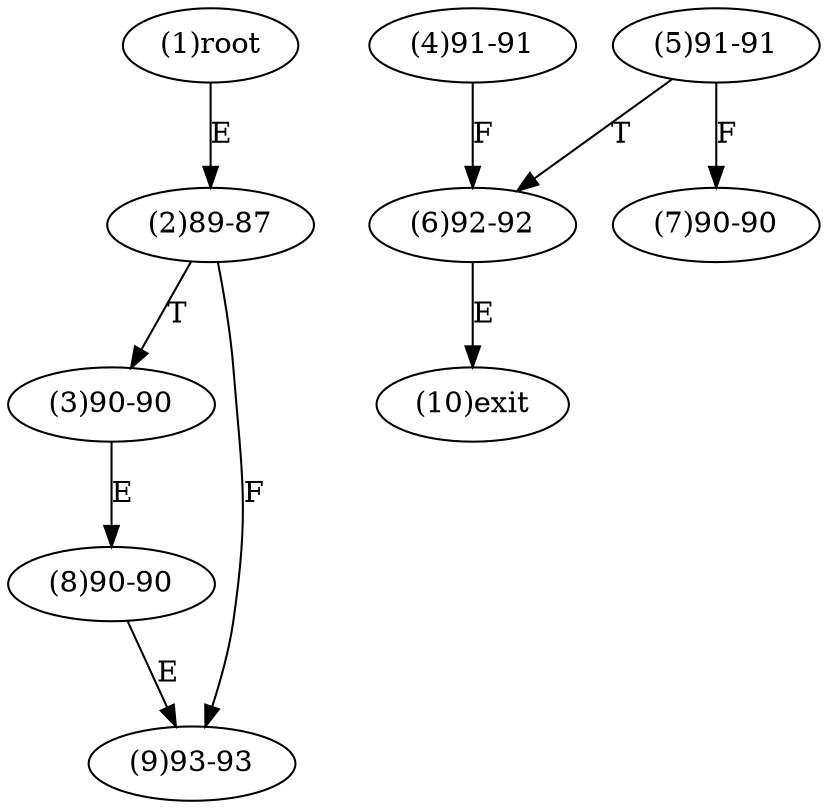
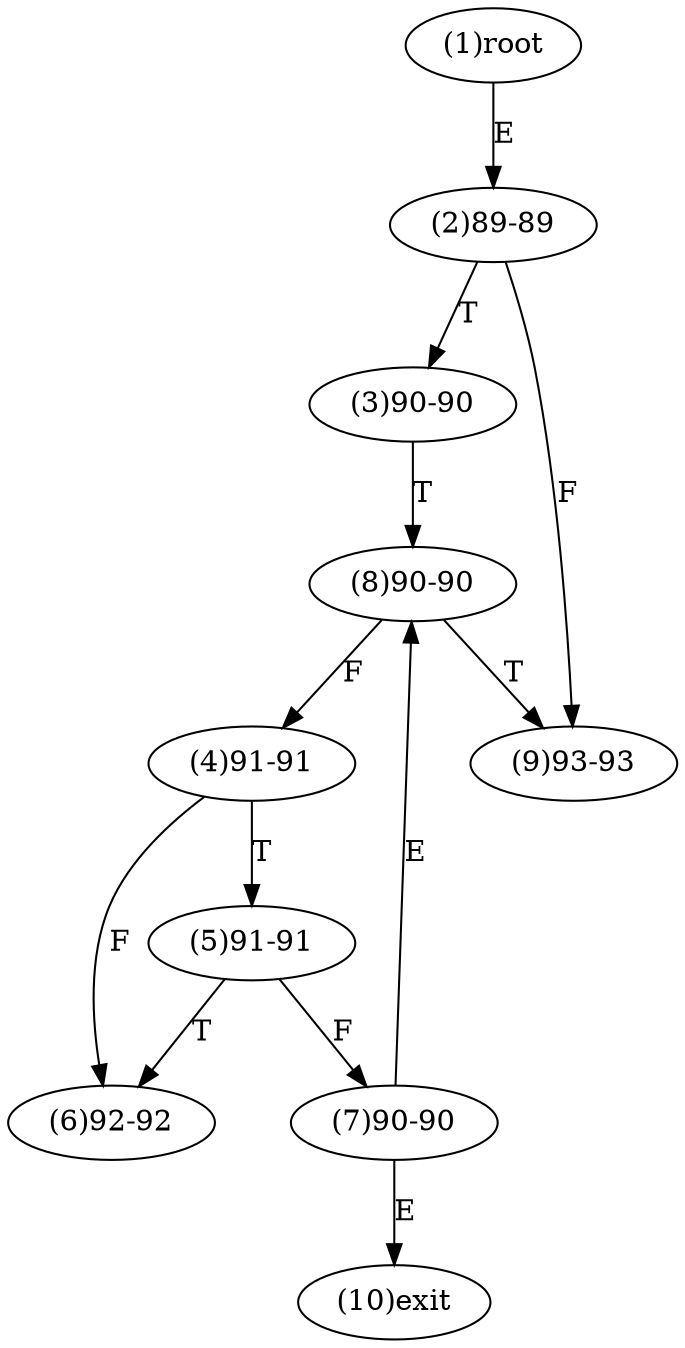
  digraph {
    n1 [label="(1)root"]
-   n2 [label="(2)89-87"]
+   n2 [label="(2)89-89"]
    n3 [label="(3)90-90"]
    n4 [label="(9)93-93"]
    n5 [label="(8)90-90"]
    n6 [label="(4)91-91"]
    n7 [label="(5)91-91"]
    n8 [label="(6)92-92"]
    n9 [label="(7)90-90"]
    n10 [label="(10)exit"]
    n1 -> n2 [label=E]
    n2 -> n3 [label=T]
    n2 -> n4 [label=F]
-   n3 -> n5 [label=E]
-   n5 -> n4 [label=E]
+   n3 -> n5 [label=T]
+   n5 -> n4 [label=T]
+   n5 -> n6 [label=F]
+   n6 -> n7 [label=T]
    n6 -> n8 [label=F]
    n7 -> n8 [label=T]
    n7 -> n9 [label=F]
-   n8 -> n10 [label=E]
+   n9 -> n10 [label=E]
+   n9 -> n5 [label=E]
  }
